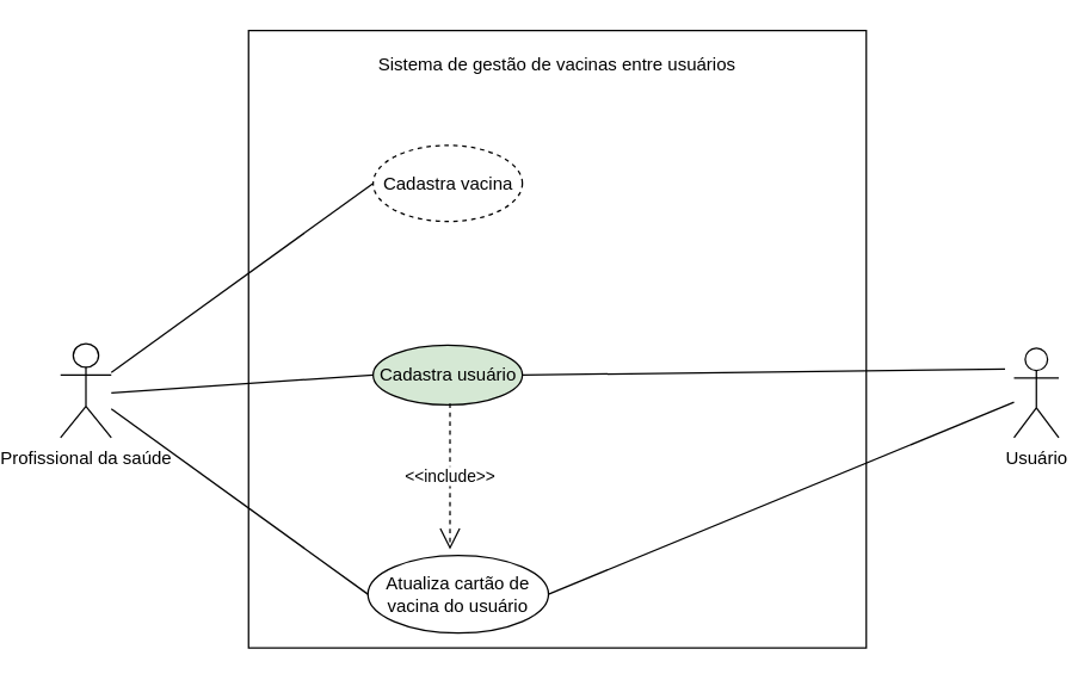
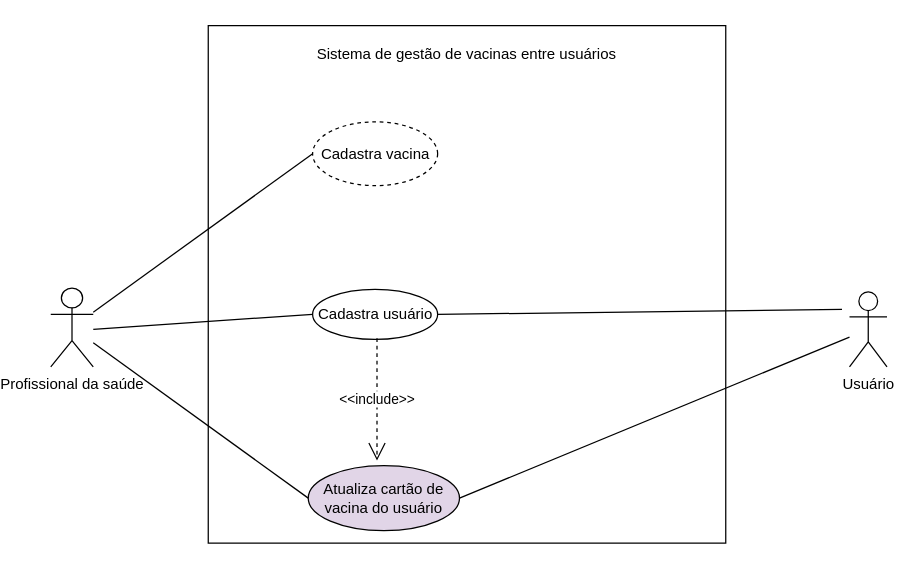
  <mxCell id="0" />
  <mxCell id="1" parent="0" />
  <mxCell id="2" value="" style="whiteSpace=wrap;html=1;aspect=fixed;" vertex="1" parent="1"><mxGeometry x="146" y="20" width="414" height="414" as="geometry" /></mxCell>
- <mxCell id="3" value="Cadastra usuário" style="ellipse;whiteSpace=wrap;html=1;align=center;fillColor=#d5e8d4;" vertex="1" parent="1"><mxGeometry x="229.5" y="231" width="100" height="40" as="geometry" /></mxCell>
+ <mxCell id="3" value="Cadastra usuário" style="ellipse;whiteSpace=wrap;html=1;align=center;" vertex="1" parent="1"><mxGeometry x="229.5" y="231" width="100" height="40" as="geometry" /></mxCell>
  <mxCell id="4" value="Cadastra vacina" style="ellipse;whiteSpace=wrap;html=1;align=center;dashed=1;" vertex="1" parent="1"><mxGeometry x="229.5" y="97" width="100" height="51" as="geometry" /></mxCell>
- <mxCell id="5" value="Atualiza cartão de vacina do usuário" style="ellipse;whiteSpace=wrap;html=1;align=center;" vertex="1" parent="1"><mxGeometry x="226" y="372" width="121" height="52" as="geometry" /></mxCell>
+ <mxCell id="5" value="Atualiza cartão de vacina do usuário" style="ellipse;whiteSpace=wrap;html=1;align=center;fillColor=#e1d5e7;" vertex="1" parent="1"><mxGeometry x="226" y="372" width="121" height="52" as="geometry" /></mxCell>
  <mxCell id="6" value="" style="endArrow=none;html=1;rounded=0;entryX=0;entryY=0.5;entryDx=0;entryDy=0;" edge="1" parent="1" target="3"><mxGeometry width="50" height="50" relative="1" as="geometry"><mxPoint x="54" y="263" as="sourcePoint" /><mxPoint x="97" y="186" as="targetPoint" /></mxGeometry></mxCell>
  <mxCell id="7" value="" style="endArrow=none;html=1;rounded=0;entryX=0;entryY=0.5;entryDx=0;entryDy=0;" edge="1" parent="1" source="10" target="4"><mxGeometry width="50" height="50" relative="1" as="geometry"><mxPoint x="50" y="240" as="sourcePoint" /><mxPoint x="279" y="124" as="targetPoint" /></mxGeometry></mxCell>
  <mxCell id="8" value="" style="endArrow=none;html=1;rounded=0;entryX=0;entryY=0.5;entryDx=0;entryDy=0;" edge="1" parent="1" source="10" target="5"><mxGeometry width="50" height="50" relative="1" as="geometry"><mxPoint x="57" y="246" as="sourcePoint" /><mxPoint x="279" y="124" as="targetPoint" /></mxGeometry></mxCell>
  <mxCell id="9" value="Sistema de gestão de vacinas entre usuários" style="text;html=1;align=center;verticalAlign=middle;whiteSpace=wrap;rounded=0;" vertex="1" parent="1"><mxGeometry x="209" y="28" width="288" height="30" as="geometry" /></mxCell>
  <mxCell id="10" value="Profissional da saúde" style="shape=umlActor;verticalLabelPosition=bottom;verticalAlign=top;html=1;outlineConnect=0;" vertex="1" parent="1"><mxGeometry x="20" y="230" width="34" height="63" as="geometry" /></mxCell>
  <mxCell id="11" value="&amp;lt;&amp;lt;include&amp;gt;&amp;gt;" style="endArrow=open;endSize=12;dashed=1;html=1;rounded=0;" edge="1" parent="1"><mxGeometry width="160" relative="1" as="geometry"><mxPoint x="281" y="270" as="sourcePoint" /><mxPoint x="281" y="368" as="targetPoint" /></mxGeometry></mxCell>
  <mxCell id="12" value="Usuário" style="shape=umlActor;verticalLabelPosition=bottom;verticalAlign=top;html=1;outlineConnect=0;" vertex="1" parent="1"><mxGeometry x="659" y="233" width="30" height="60" as="geometry" /></mxCell>
  <mxCell id="13" value="" style="endArrow=none;html=1;rounded=0;exitX=1;exitY=0.5;exitDx=0;exitDy=0;" edge="1" parent="1" source="3"><mxGeometry width="50" height="50" relative="1" as="geometry"><mxPoint x="492" y="359" as="sourcePoint" /><mxPoint x="653" y="247" as="targetPoint" /></mxGeometry></mxCell>
  <mxCell id="14" value="" style="endArrow=none;html=1;rounded=0;exitX=1;exitY=0.5;exitDx=0;exitDy=0;" edge="1" parent="1" source="5" target="12"><mxGeometry width="50" height="50" relative="1" as="geometry"><mxPoint x="340" y="261" as="sourcePoint" /><mxPoint x="646" y="293" as="targetPoint" /></mxGeometry></mxCell>
